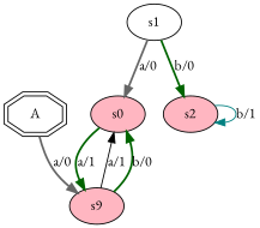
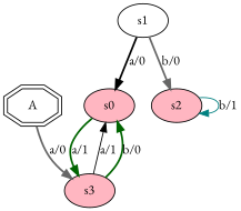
  digraph {
    fontname="EB Garamond"
    node [fillcolor=lightpink fontname="EB Garamond" style=filled]
    edge [color=darkgreen fontname="EB Garamond" style=bold]
    s0
-   s3 [label=s9]
+   s3
    s1 [fillcolor=white]
    s2
    A [fillcolor=white shape=doubleoctagon]
    s0 -> s3 [label="a/1"]
    s3 -> s0 [color=black label="a/1" style=solid]
    s3 -> s0 [label="b/0"]
-   s1 -> s0 [color=gray40 label="a/0"]
-   s1 -> s2 [label="b/0"]
+   s1 -> s0 [color=black label="a/0"]
+   s1 -> s2 [color=gray40 label="b/0"]
    s2 -> s2 [color=teal label="b/1" style=solid]
    A -> s3 [color=gray40 label="a/0"]
  }
